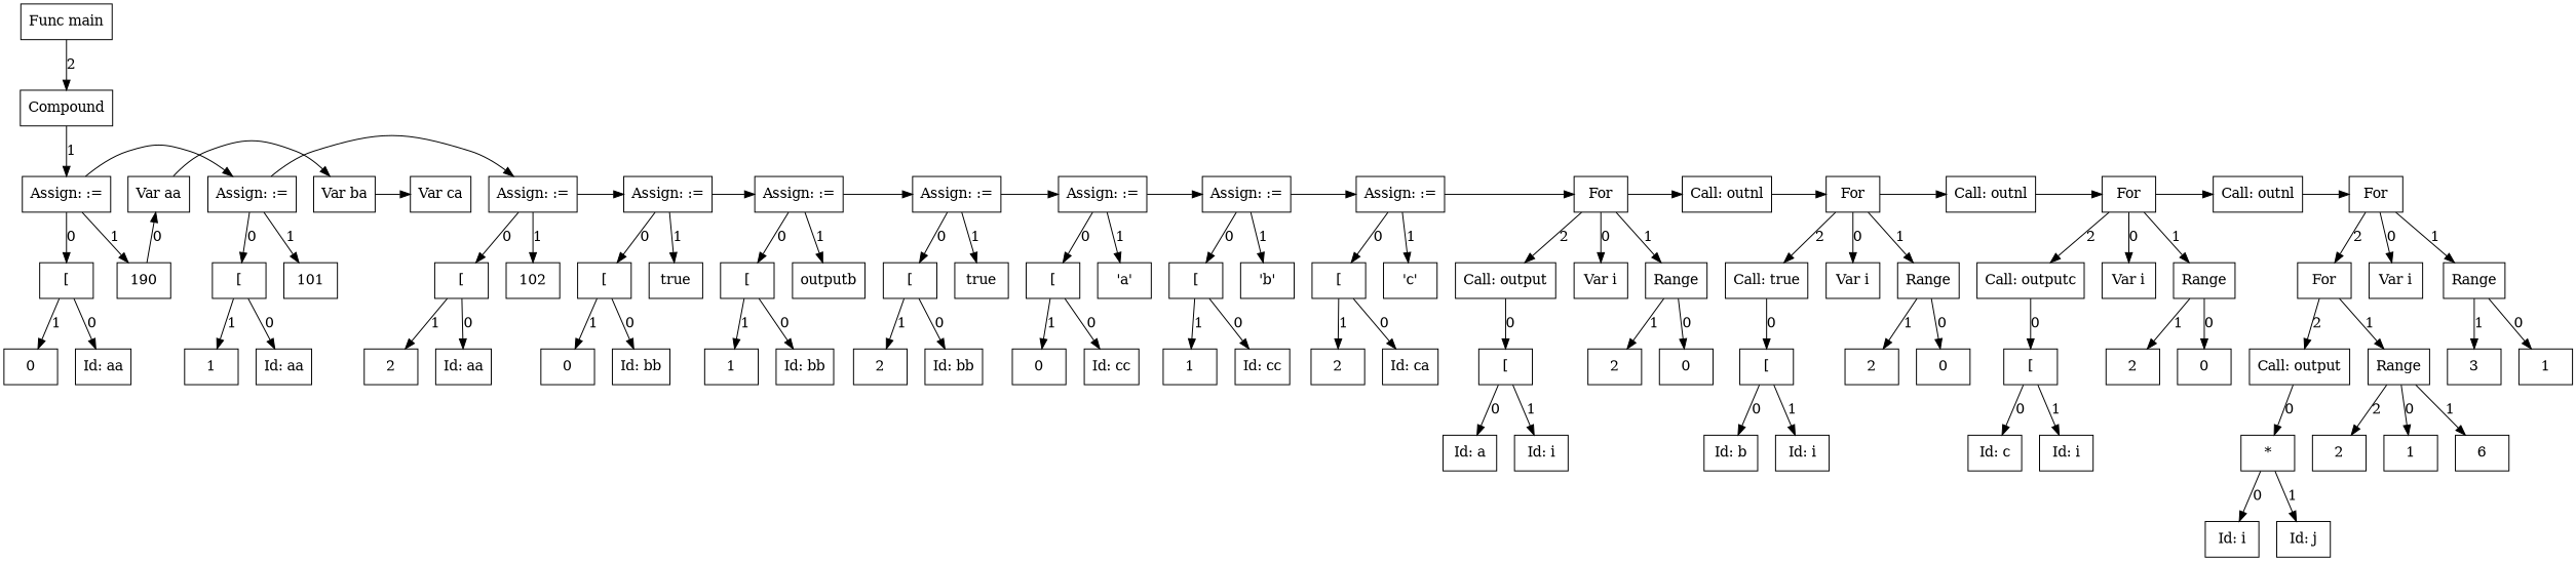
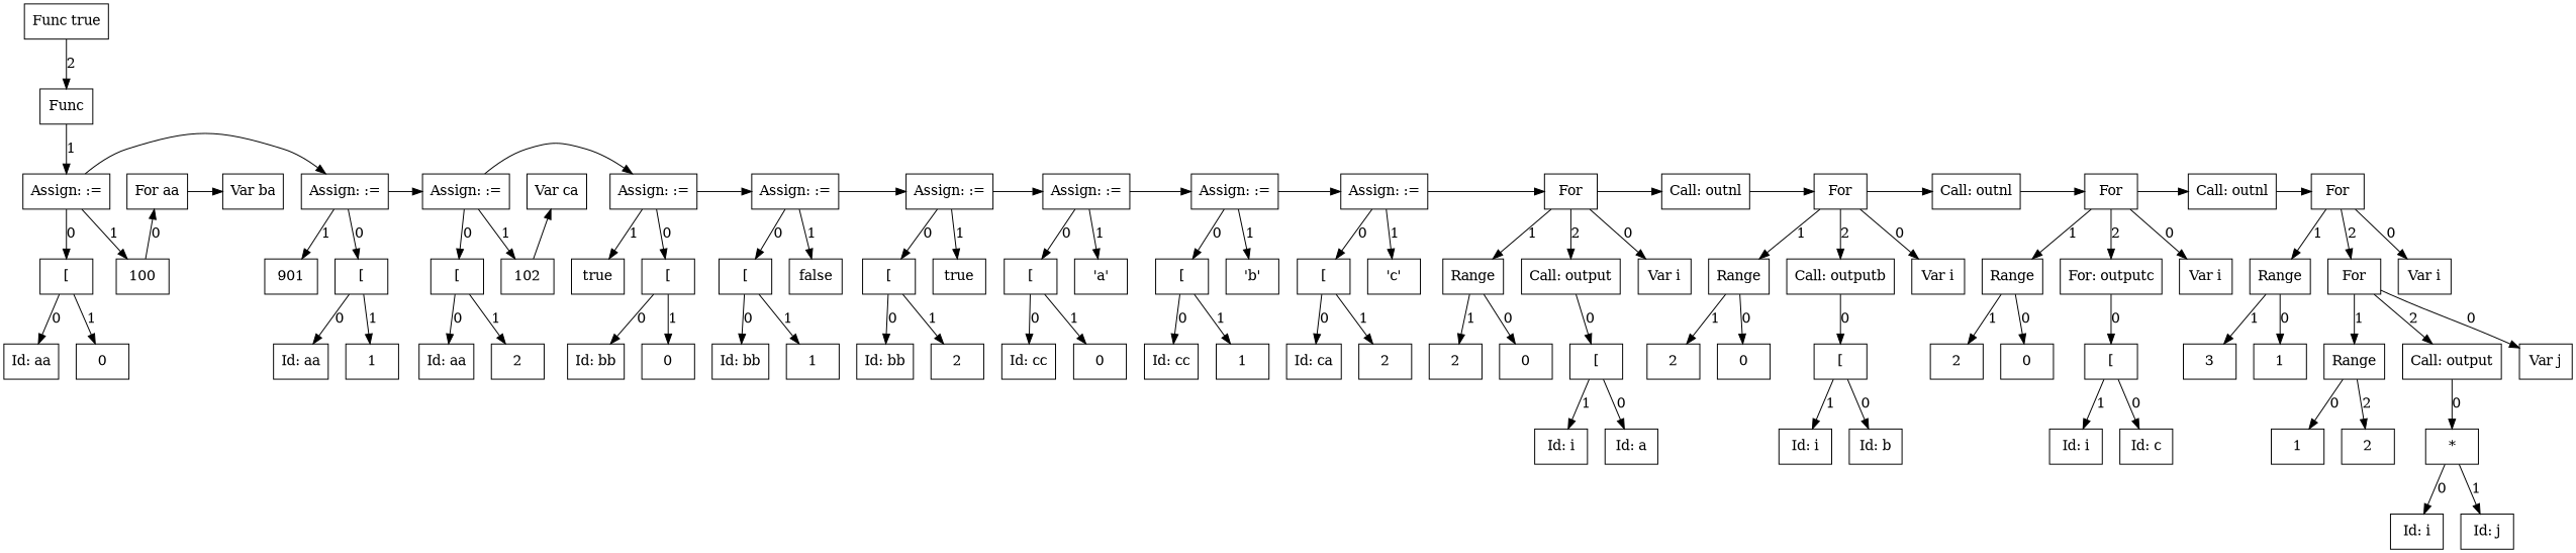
  digraph {
    node [shape=box]
-   n1 [label="Func main"]
-   n2 [label=Compound]
-   n3 [label="Var aa"]
+   n1 [label="Func true"]
+   n2 [label=Func]
+   n3 [label="For aa"]
    n4 [label="Assign: :="]
    n5 [label="Var ba"]
    n6 [label="Var ca"]
    n7 [label="["]
-   n8 [label=190]
+   n8 [label=100]
    n9 [label="Id: aa"]
    n10 [label=0]
    n11 [label="Assign: :="]
    n12 [label="Assign: :="]
    n13 [label="Assign: :="]
    n14 [label="Assign: :="]
    n15 [label="Assign: :="]
    n16 [label="Assign: :="]
    n17 [label="Assign: :="]
    n18 [label="Assign: :="]
    n19 [label=For]
    n20 [label="Call: outnl"]
    n21 [label=For]
    n22 [label="Call: outnl"]
    n23 [label=For]
    n24 [label="Call: outnl"]
    n25 [label=For]
    n26 [label="["]
-   n27 [label=101]
+   n27 [label=901]
    n28 [label="Id: aa"]
    n29 [label=1]
    n30 [label="["]
    n31 [label=102]
    n32 [label="Id: aa"]
    n33 [label=2]
    n34 [label="["]
    n35 [label=true]
    n36 [label="Id: bb"]
    n37 [label=0]
    n38 [label="Id: bb"]
    n39 [label=1]
    n40 [label="["]
-   n41 [label=outputb]
+   n41 [label=false]
    n42 [label="["]
    n43 [label=true]
    n44 [label="Id: bb"]
    n45 [label=2]
    n46 [label="["]
    n47 [label="Id: cc"]
    n48 [label=1]
    n49 [label="["]
    n50 [label="'a'"]
    n51 [label="Id: cc"]
    n52 [label=0]
    n53 [label="'b'"]
    n54 [label="["]
    n55 [label="'c'"]
    n56 [label="Id: ca"]
    n57 [label=2]
    n58 [label="Var i"]
    n59 [label=Range]
    n60 [label="Call: output"]
    n61 [label=0]
    n62 [label=2]
    n63 [label="["]
    n64 [label="Id: a"]
    n65 [label="Id: i"]
    n66 [label="Var i"]
    n67 [label=Range]
-   n68 [label="Call: true"]
+   n68 [label="Call: outputb"]
    n69 [label=0]
    n70 [label=2]
    n71 [label="Var i"]
    n72 [label=Range]
-   n73 [label="Call: outputc"]
+   n73 [label="For: outputc"]
    n74 [label="["]
    n75 [label="Id: b"]
    n76 [label="Id: i"]
    n77 [label=0]
    n78 [label=2]
    n79 [label="["]
    n80 [label="Id: c"]
    n81 [label="Id: i"]
    n82 [label="Var i"]
    n83 [label=Range]
    n84 [label=For]
    n85 [label=1]
    n86 [label=3]
+   n87 [label="Var j"]
    n88 [label=Range]
    n89 [label="Call: output"]
    n90 [label=1]
-   n91 [label=6]
    n92 [label=2]
    n93 [label="*"]
    n94 [label="Id: i"]
    n95 [label="Id: j"]
    subgraph sub_1 {
      rankdir=TB
      n1
      n2
    }
    subgraph sub_2 {
      ordering=out
      rank=same
      rankdir=LR
      n2
    }
    subgraph sub_3 {
      ordering=out
      rank=same
      rankdir=LR
      n3
      n4
    }
    subgraph sub_4 {
      rankdir=TB
      n2
      n3
      n4
    }
    subgraph sub_5 {
      rank=same
      rankdir=LR
      n3
      n5
      n6
    }
    subgraph sub_6 {
      rankdir=LR
      n3
      n5
      n6
    }
    subgraph sub_7 {
      ordering=out
      rank=same
      rankdir=LR
      n7
      n8
    }
    subgraph sub_8 {
      rankdir=TB
      n4
      n7
      n8
    }
    subgraph sub_9 {
      ordering=out
      rank=same
      rankdir=LR
      n9
      n10
    }
    subgraph sub_10 {
      rankdir=TB
      n7
      n9
      n10
    }
    subgraph sub_11 {
      rank=same
      rankdir=LR
      n4
      n11
      n12
      n13
      n14
      n15
      n16
      n17
      n18
      n19
      n20
      n21
      n22
      n23
      n24
      n25
    }
    subgraph sub_12 {
      rankdir=LR
      n4
      n11
      n12
      n13
      n14
      n15
      n16
      n17
      n18
      n19
      n20
      n21
      n22
      n23
      n24
      n25
    }
    subgraph sub_13 {
      ordering=out
      rank=same
      rankdir=LR
      n26
      n27
    }
    subgraph sub_14 {
      rankdir=TB
      n11
      n26
      n27
    }
    subgraph sub_15 {
      ordering=out
      rank=same
      rankdir=LR
      n28
      n29
    }
    subgraph sub_16 {
      rankdir=TB
      n26
      n28
      n29
    }
    subgraph sub_17 {
      ordering=out
      rank=same
      rankdir=LR
      n30
      n31
    }
    subgraph sub_18 {
      rankdir=TB
      n12
      n30
      n31
    }
    subgraph sub_19 {
      ordering=out
      rank=same
      rankdir=LR
      n32
      n33
    }
    subgraph sub_20 {
      rankdir=TB
      n30
      n32
      n33
    }
    subgraph sub_21 {
      ordering=out
      rank=same
      rankdir=LR
      n34
      n35
    }
    subgraph sub_22 {
      rankdir=TB
      n13
      n34
      n35
    }
    subgraph sub_23 {
      ordering=out
      rank=same
      rankdir=LR
      n36
      n37
    }
    subgraph sub_24 {
      ordering=out
      rank=same
      rankdir=LR
      n38
      n39
    }
    subgraph sub_25 {
      rankdir=TB
      n34
      n36
      n37
    }
    subgraph sub_26 {
      ordering=out
      rank=same
      rankdir=LR
      n40
      n41
    }
    subgraph sub_27 {
      rankdir=TB
      n14
      n40
      n41
    }
    subgraph sub_28 {
      rankdir=TB
      n38
      n39
      n40
    }
    subgraph sub_29 {
      ordering=out
      rank=same
      rankdir=LR
      n42
      n43
    }
    subgraph sub_30 {
      rankdir=TB
      n15
      n42
      n43
    }
    subgraph sub_31 {
      ordering=out
      rank=same
      rankdir=LR
      n44
      n45
    }
    subgraph sub_32 {
      rankdir=TB
      n46
      n47
      n48
    }
    subgraph sub_33 {
      rankdir=TB
      n42
      n44
      n45
    }
    subgraph sub_34 {
      ordering=out
      rank=same
      rankdir=LR
      n49
      n50
    }
    subgraph sub_35 {
      rankdir=TB
      n16
      n49
      n50
    }
    subgraph sub_36 {
      ordering=out
      rank=same
      rankdir=LR
      n51
      n52
    }
    subgraph sub_37 {
      rankdir=TB
      n49
      n51
      n52
    }
    subgraph sub_38 {
      ordering=out
      rank=same
      rankdir=LR
      n46
      n53
    }
    subgraph sub_39 {
      rankdir=TB
      n17
      n46
      n53
    }
    subgraph sub_40 {
      ordering=out
      rank=same
      rankdir=LR
      n47
      n48
    }
    subgraph sub_41 {
      ordering=out
      rank=same
      rankdir=LR
      n54
      n55
    }
    subgraph sub_42 {
      rankdir=TB
      n18
      n54
      n55
    }
    subgraph sub_43 {
      ordering=out
      rank=same
      rankdir=LR
      n56
      n57
    }
    subgraph sub_44 {
      rankdir=TB
      n54
      n56
      n57
    }
    subgraph sub_45 {
      ordering=out
      rank=same
      rankdir=LR
      n58
      n59
      n60
    }
    subgraph sub_46 {
      rankdir=TB
      n19
      n58
      n59
      n60
    }
    subgraph sub_47 {
      ordering=out
      rank=same
      rankdir=LR
      n61
      n62
    }
    subgraph sub_48 {
      rankdir=TB
      n59
      n61
      n62
    }
    subgraph sub_49 {
      ordering=out
      rank=same
      rankdir=LR
      n63
    }
    subgraph sub_50 {
      rankdir=TB
      n60
      n63
    }
    subgraph sub_51 {
      ordering=out
      rank=same
      rankdir=LR
      n64
      n65
    }
    subgraph sub_52 {
      rankdir=TB
      n63
      n64
      n65
    }
    subgraph sub_53 {
      ordering=out
      rank=same
      rankdir=LR
      n66
      n67
      n68
    }
    subgraph sub_54 {
      rankdir=TB
      n21
      n66
      n67
      n68
    }
    subgraph sub_55 {
      ordering=out
      rank=same
      rankdir=LR
      n69
      n70
    }
    subgraph sub_56 {
      rankdir=TB
      n23
      n71
      n72
      n73
    }
    subgraph sub_57 {
      rankdir=TB
      n67
      n69
      n70
    }
    subgraph sub_58 {
      ordering=out
      rank=same
      rankdir=LR
      n74
    }
    subgraph sub_59 {
      rankdir=TB
      n68
      n74
    }
    subgraph sub_60 {
      ordering=out
      rank=same
      rankdir=LR
      n75
      n76
    }
    subgraph sub_61 {
      rankdir=TB
      n74
      n75
      n76
    }
    subgraph sub_62 {
      ordering=out
      rank=same
      rankdir=LR
      n71
      n72
      n73
    }
    subgraph sub_63 {
      ordering=out
      rank=same
      rankdir=LR
      n77
      n78
    }
    subgraph sub_64 {
      rankdir=TB
      n72
      n77
      n78
    }
    subgraph sub_65 {
      ordering=out
      rank=same
      rankdir=LR
      n79
    }
    subgraph sub_66 {
      rankdir=TB
      n73
      n79
    }
    subgraph sub_67 {
      ordering=out
      rank=same
      rankdir=LR
      n80
      n81
    }
    subgraph sub_68 {
      rankdir=TB
      n79
      n80
      n81
    }
    subgraph sub_69 {
      ordering=out
      rank=same
      rankdir=LR
      n82
      n83
      n84
    }
    subgraph sub_70 {
      rankdir=TB
      n25
      n82
      n83
      n84
    }
    subgraph sub_71 {
      ordering=out
      rank=same
      rankdir=LR
      n85
      n86
    }
    subgraph sub_72 {
      rankdir=TB
      n83
      n85
      n86
    }
    subgraph sub_73 {
      ordering=out
      rank=same
      rankdir=LR
+     n87
      n88
      n89
    }
    subgraph sub_74 {
      rankdir=TB
      n84
+     n87
      n88
      n89
    }
    subgraph sub_75 {
      ordering=out
      rank=same
      rankdir=LR
      n90
-     n91
      n92
    }
    subgraph sub_76 {
      rankdir=TB
      n88
      n90
-     n91
      n92
    }
    subgraph sub_77 {
      ordering=out
      rank=same
      rankdir=LR
      n93
    }
    subgraph sub_78 {
      rankdir=TB
      n89
      n93
    }
    subgraph sub_79 {
      ordering=out
      rank=same
      rankdir=LR
      n94
      n95
    }
    subgraph sub_80 {
      rankdir=TB
      n93
      n94
      n95
    }
    n1 -> n2 [label=2]
    n2 -> n4 [label=1]
    n3 -> n5
    n4 -> n7 [label=0]
    n4 -> n8 [label=1]
    n4 -> n11
-   n5 -> n6
+   n31 -> n6
    n7 -> n9 [label=0]
    n7 -> n10 [label=1]
    n8 -> n3 [label=0]
    n11 -> n12
    n11 -> n26 [label=0]
    n11 -> n27 [label=1]
    n12 -> n13
    n12 -> n30 [label=0]
    n12 -> n31 [label=1]
    n13 -> n14
    n13 -> n34 [label=0]
    n13 -> n35 [label=1]
    n14 -> n15
    n14 -> n40 [label=0]
    n14 -> n41 [label=1]
    n15 -> n16
    n15 -> n42 [label=0]
    n15 -> n43 [label=1]
    n16 -> n17
    n16 -> n49 [label=0]
    n16 -> n50 [label=1]
    n17 -> n18
    n17 -> n46 [label=0]
    n17 -> n53 [label=1]
    n18 -> n19
    n18 -> n54 [label=0]
    n18 -> n55 [label=1]
    n19 -> n20
    n19 -> n58 [label=0]
    n19 -> n59 [label=1]
    n19 -> n60 [label=2]
    n20 -> n21
    n21 -> n22
    n21 -> n66 [label=0]
    n21 -> n67 [label=1]
    n21 -> n68 [label=2]
    n22 -> n23
    n23 -> n24
    n23 -> n71 [label=0]
    n23 -> n72 [label=1]
    n23 -> n73 [label=2]
    n24 -> n25
    n25 -> n82 [label=0]
    n25 -> n83 [label=1]
    n25 -> n84 [label=2]
    n26 -> n28 [label=0]
    n26 -> n29 [label=1]
    n30 -> n32 [label=0]
    n30 -> n33 [label=1]
    n34 -> n36 [label=0]
    n34 -> n37 [label=1]
    n40 -> n38 [label=0]
    n40 -> n39 [label=1]
    n42 -> n44 [label=0]
    n42 -> n45 [label=1]
    n46 -> n47 [label=0]
    n46 -> n48 [label=1]
    n49 -> n51 [label=0]
    n49 -> n52 [label=1]
    n54 -> n56 [label=0]
    n54 -> n57 [label=1]
    n59 -> n61 [label=0]
    n59 -> n62 [label=1]
    n60 -> n63 [label=0]
    n63 -> n64 [label=0]
    n63 -> n65 [label=1]
    n67 -> n69 [label=0]
    n67 -> n70 [label=1]
    n68 -> n74 [label=0]
    n72 -> n77 [label=0]
    n72 -> n78 [label=1]
    n73 -> n79 [label=0]
    n74 -> n75 [label=0]
    n74 -> n76 [label=1]
    n79 -> n80 [label=0]
    n79 -> n81 [label=1]
    n83 -> n85 [label=0]
    n83 -> n86 [label=1]
+   n84 -> n87 [label=0]
    n84 -> n88 [label=1]
    n84 -> n89 [label=2]
    n88 -> n90 [label=0]
-   n88 -> n91 [label=1]
    n88 -> n92 [label=2]
    n89 -> n93 [label=0]
    n93 -> n94 [label=0]
    n93 -> n95 [label=1]
  }
